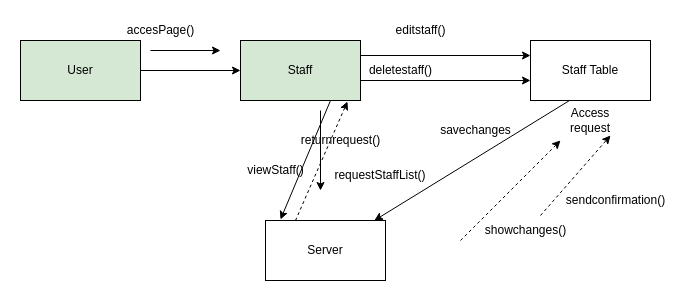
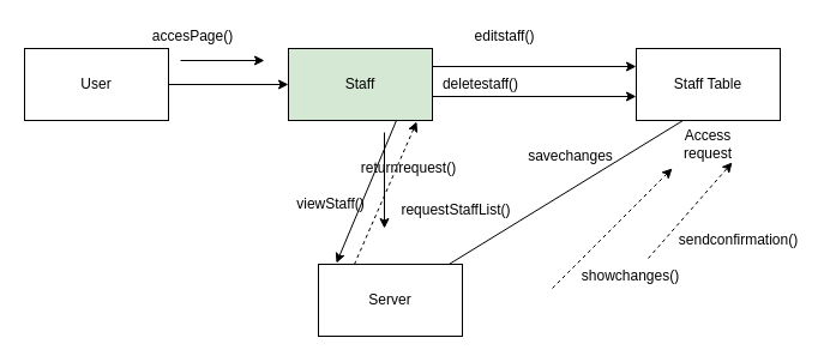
  <mxCell id="0" />
  <mxCell id="1" parent="0" />
  <mxCell id="2" value="Staff" style="rounded=0;whiteSpace=wrap;html=1;fillColor=#d5e8d4;" vertex="1" parent="1"><mxGeometry x="240" y="40" width="120" height="60" as="geometry" /></mxCell>
  <mxCell id="3" value="Staff Table" style="rounded=0;whiteSpace=wrap;html=1;" vertex="1" parent="1"><mxGeometry x="530" y="40" width="120" height="60" as="geometry" /></mxCell>
  <mxCell id="4" value="Server" style="rounded=0;whiteSpace=wrap;html=1;" vertex="1" parent="1"><mxGeometry x="265" y="220" width="120" height="60" as="geometry" /></mxCell>
  <mxCell id="5" value="" style="endArrow=classic;html=1;exitX=0.75;exitY=1;exitDx=0;exitDy=0;entryX=0.125;entryY=-0.017;entryDx=0;entryDy=0;entryPerimeter=0;" edge="1" parent="1" source="2" target="4"><mxGeometry width="50" height="50" relative="1" as="geometry"><mxPoint x="550" y="130" as="sourcePoint" /><mxPoint x="600" y="80" as="targetPoint" /></mxGeometry></mxCell>
- <mxCell id="6" value="" style="endArrow=classic;html=1;exitX=0.325;exitY=1;exitDx=0;exitDy=0;exitPerimeter=0;" edge="1" parent="1" source="3" target="4"><mxGeometry width="50" height="50" relative="1" as="geometry"><mxPoint x="550" y="130" as="sourcePoint" /><mxPoint x="600" y="80" as="targetPoint" /></mxGeometry></mxCell>
+ <mxCell id="6" value="" style="endArrow=none;html=1;exitX=0.325;exitY=1;exitDx=0;exitDy=0;exitPerimeter=0;" edge="1" parent="1" source="3" target="4"><mxGeometry width="50" height="50" relative="1" as="geometry"><mxPoint x="550" y="130" as="sourcePoint" /><mxPoint x="600" y="80" as="targetPoint" /></mxGeometry></mxCell>
  <mxCell id="7" value="Access request" style="text;html=1;strokeColor=none;fillColor=none;align=center;verticalAlign=middle;whiteSpace=wrap;rounded=0;" vertex="1" parent="1"><mxGeometry x="570" y="110" width="40" height="20" as="geometry" /></mxCell>
  <mxCell id="8" value="requestStaffList()" style="text;html=1;strokeColor=none;fillColor=none;align=center;verticalAlign=middle;whiteSpace=wrap;rounded=0;" vertex="1" parent="1"><mxGeometry x="320" y="160" width="120" height="30" as="geometry" /></mxCell>
  <mxCell id="9" value="" style="endArrow=classic;html=1;entryX=1;entryY=1;entryDx=0;entryDy=0;" edge="1" parent="1"><mxGeometry width="50" height="50" relative="1" as="geometry"><mxPoint x="150" y="50" as="sourcePoint" /><mxPoint x="220" y="50" as="targetPoint" /></mxGeometry></mxCell>
  <mxCell id="10" value="" style="endArrow=classic;html=1;exitX=1;exitY=0.25;exitDx=0;exitDy=0;entryX=0;entryY=0.25;entryDx=0;entryDy=0;" edge="1" parent="1" source="2" target="3"><mxGeometry width="50" height="50" relative="1" as="geometry"><mxPoint x="510" y="130" as="sourcePoint" /><mxPoint x="450" y="170" as="targetPoint" /></mxGeometry></mxCell>
  <mxCell id="11" value="" style="endArrow=classic;html=1;entryX=0;entryY=0.5;entryDx=0;entryDy=0;" edge="1" parent="1" target="2"><mxGeometry width="50" height="50" relative="1" as="geometry"><mxPoint x="140" y="70" as="sourcePoint" /><mxPoint x="540" y="160" as="targetPoint" /></mxGeometry></mxCell>
- <mxCell id="12" value="User" style="rounded=0;whiteSpace=wrap;html=1;fillColor=#d5e8d4;" vertex="1" parent="1"><mxGeometry x="20" y="40" width="120" height="60" as="geometry" /></mxCell>
+ <mxCell id="12" value="User" style="rounded=0;whiteSpace=wrap;html=1;" vertex="1" parent="1"><mxGeometry x="20" y="40" width="120" height="60" as="geometry" /></mxCell>
  <mxCell id="13" value="" style="html=1;labelBackgroundColor=#ffffff;startArrow=none;startFill=0;startSize=6;endArrow=classic;endFill=1;endSize=6;jettySize=auto;orthogonalLoop=1;strokeWidth=1;dashed=1;fontSize=14;" edge="1" parent="1"><mxGeometry width="60" height="60" relative="1" as="geometry"><mxPoint x="460" y="240" as="sourcePoint" /><mxPoint x="560" y="140" as="targetPoint" /><Array as="points" /></mxGeometry></mxCell>
  <mxCell id="14" value="" style="html=1;labelBackgroundColor=#ffffff;startArrow=none;startFill=0;startSize=6;endArrow=classic;endFill=1;endSize=6;jettySize=auto;orthogonalLoop=1;strokeWidth=1;dashed=1;fontSize=14;" edge="1" parent="1"><mxGeometry width="60" height="60" relative="1" as="geometry"><mxPoint x="540" y="215" as="sourcePoint" /><mxPoint x="610" y="135" as="targetPoint" /><Array as="points" /></mxGeometry></mxCell>
  <mxCell id="15" value="accesPage()" style="text;html=1;align=center;verticalAlign=middle;resizable=0;points=[];autosize=1;strokeColor=none;" vertex="1" parent="1"><mxGeometry x="120" y="20" width="80" height="20" as="geometry" /></mxCell>
  <mxCell id="16" value="" style="html=1;labelBackgroundColor=#ffffff;startArrow=none;startFill=0;startSize=6;endArrow=classic;endFill=1;endSize=6;jettySize=auto;orthogonalLoop=1;strokeWidth=1;dashed=1;fontSize=14;exitX=0.25;exitY=0;exitDx=0;exitDy=0;" edge="1" parent="1" source="4"><mxGeometry width="60" height="60" relative="1" as="geometry"><mxPoint x="415" y="150" as="sourcePoint" /><mxPoint x="347" y="101" as="targetPoint" /><Array as="points" /></mxGeometry></mxCell>
  <mxCell id="17" value="returnrequest()" style="text;html=1;align=center;verticalAlign=middle;resizable=0;points=[];autosize=1;strokeColor=none;" vertex="1" parent="1"><mxGeometry x="295" y="130" width="90" height="20" as="geometry" /></mxCell>
  <mxCell id="18" value="" style="endArrow=classic;html=1;" edge="1" parent="1"><mxGeometry width="50" height="50" relative="1" as="geometry"><mxPoint x="320" y="110" as="sourcePoint" /><mxPoint x="320" y="190" as="targetPoint" /></mxGeometry></mxCell>
  <mxCell id="19" value="viewStaff()" style="text;html=1;align=center;verticalAlign=middle;resizable=0;points=[];autosize=1;strokeColor=none;" vertex="1" parent="1"><mxGeometry x="240" y="160" width="70" height="20" as="geometry" /></mxCell>
  <mxCell id="20" value="" style="endArrow=classic;html=1;exitX=1;exitY=0.25;exitDx=0;exitDy=0;entryX=0;entryY=0.25;entryDx=0;entryDy=0;" edge="1" parent="1"><mxGeometry width="50" height="50" relative="1" as="geometry"><mxPoint y="80" as="sourcePoint" x="360" /><mxPoint x="530" y="80" as="targetPoint" /></mxGeometry></mxCell>
  <mxCell id="21" value="editstaff()" style="text;html=1;align=center;verticalAlign=middle;resizable=0;points=[];autosize=1;strokeColor=none;" vertex="1" parent="1"><mxGeometry x="385" y="20" width="70" height="20" as="geometry" /></mxCell>
  <mxCell id="22" value="deletestaff()" style="text;html=1;align=center;verticalAlign=middle;resizable=0;points=[];autosize=1;strokeColor=none;" vertex="1" parent="1"><mxGeometry y="60" width="80" height="20" as="geometry" x="360" /></mxCell>
  <mxCell id="23" value="sendconfirmation()" style="text;html=1;align=center;verticalAlign=middle;resizable=0;points=[];autosize=1;strokeColor=none;" vertex="1" parent="1"><mxGeometry x="560" y="190" width="110" height="20" as="geometry" /></mxCell>
  <mxCell id="24" value="showchanges()" style="text;html=1;align=center;verticalAlign=middle;resizable=0;points=[];autosize=1;strokeColor=none;" vertex="1" parent="1"><mxGeometry x="475" y="220" width="100" height="20" as="geometry" /></mxCell>
  <mxCell id="25" value="" style="html=1;labelBackgroundColor=#ffffff;startArrow=none;startFill=0;startSize=6;endArrow=none;endFill=1;endSize=6;jettySize=auto;orthogonalLoop=1;strokeWidth=1;dashed=1;fontSize=14;" edge="1" parent="1"><mxGeometry width="60" height="60" relative="1" as="geometry"><mxPoint x="560" y="210" as="sourcePoint" /><mxPoint x="560" y="210" as="targetPoint" /><Array as="points" /></mxGeometry></mxCell>
  <mxCell id="26" value="savechanges" style="text;html=1;align=center;verticalAlign=middle;resizable=0;points=[];autosize=1;strokeColor=none;rotation=0;" vertex="1" parent="1"><mxGeometry x="430" y="120" width="90" height="20" as="geometry" /></mxCell>
